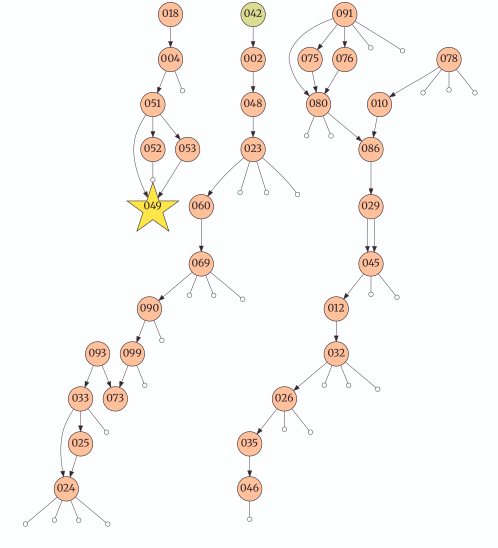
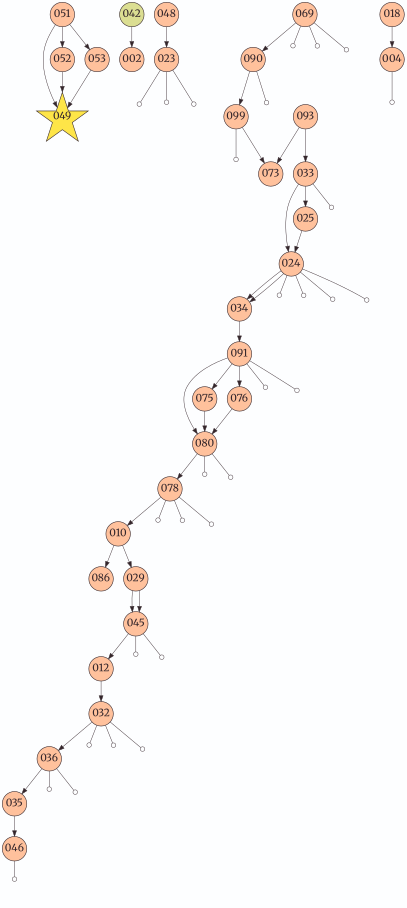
  digraph {
    bgcolor="#FDFEFF"
    fontname=Merriweather
    rankdir=TB
    node [color="#34262B" fillcolor="#FFC19C" fixedsize=true fontcolor="#34262B" fontname=Merriweather fontsize=18 penwidth=1 shape=circle style=filled]
    edge [color="#34262B" fontname=Merriweather penwidth=0.75]
    049 [fillcolor="#FEE548" height=1.2 shape=star width=1.2]
    002 [height=0.6 width=0.6]
    048 [height=0.6 width=0.6]
    023 [height=0.6 width=0.6]
-   060 [height=0.6 width=0.6]
    50457013926347 [fillcolor="#DBDE92" height=0.6 style=invisible width=0.6]
    47890482868936 [fillcolor="#DBDE92" height=0.6 style=invisible width=0.6]
    37150133620128 [fillcolor="#DBDE92" height=0.6 style=invisible width=0.6]
    069 [height=0.6 width=0.6]
    090 [height=0.6 width=0.6]
    71218742664725 [fillcolor="#DBDE92" height=0.6 style=invisible width=0.6]
    75420150557596 [fillcolor="#DBDE92" height=0.6 style=invisible width=0.6]
    72792619708639 [fillcolor="#DBDE92" height=0.6 style=invisible width=0.6]
    099 [height=0.6 width=0.6]
    29293607320320 [fillcolor="#DBDE92" height=0.6 style=invisible width=0.6]
    073 [height=0.6 width=0.6]
    14915938923952 [fillcolor="#DBDE92" height=0.6 style=invisible width=0.6]
    093 [height=0.6 width=0.6]
    033 [height=0.6 width=0.6]
    024 [height=0.6 width=0.6]
    025 [height=0.6 width=0.6]
    138996212731035 [fillcolor="#DBDE92" height=0.6 style=invisible width=0.6]
+   034 [height=0.6 width=0.6]
    167117019028817 [fillcolor="#DBDE92" height=0.6 style=invisible width=0.6]
    161821468565730 [fillcolor="#DBDE92" height=0.6 style=invisible width=0.6]
    166013587439609 [fillcolor="#DBDE92" height=0.6 style=invisible width=0.6]
    165888542179420 [fillcolor="#DBDE92" height=0.6 style=invisible width=0.6]
    091 [height=0.6 width=0.6]
    080 [height=0.6 width=0.6]
    075 [height=0.6 width=0.6]
    076 [height=0.6 width=0.6]
    24919761524173 [fillcolor="#DBDE92" height=0.6 style=invisible width=0.6]
    25101277790992 [fillcolor="#DBDE92" height=0.6 style=invisible width=0.6]
    078 [height=0.6 width=0.6]
    27912063284788 [fillcolor="#DBDE92" height=0.6 style=invisible width=0.6]
    18257904005745 [fillcolor="#DBDE92" height=0.6 style=invisible width=0.6]
    010 [height=0.6 width=0.6]
    34285849060722 [fillcolor="#DBDE92" height=0.6 style=invisible width=0.6]
    34285849059910 [fillcolor="#DBDE92" height=0.6 style=invisible width=0.6]
    34285849061160 [fillcolor="#DBDE92" height=0.6 style=invisible width=0.6]
    086 [height=0.6 width=0.6]
    029 [height=0.6 width=0.6]
    045 [height=0.6 width=0.6]
    012 [height=0.6 width=0.6]
    238466580765852 [fillcolor="#DBDE92" height=0.6 style=invisible width=0.6]
    218198158603602 [fillcolor="#DBDE92" height=0.6 style=invisible width=0.6]
    032 [height=0.6 width=0.6]
-   036 [height=0.6 width=0.6 label=026]
+   036 [height=0.6 width=0.6]
    40325190811833 [fillcolor="#DBDE92" height=0.6 style=invisible width=0.6]
    40259238245673 [fillcolor="#DBDE92" height=0.6 style=invisible width=0.6]
    39678966017348 [fillcolor="#DBDE92" height=0.6 style=invisible width=0.6]
    035 [height=0.6 width=0.6]
    128655226577199 [fillcolor="#DBDE92" height=0.6 style=invisible width=0.6]
    136221754469805 [fillcolor="#DBDE92" height=0.6 style=invisible width=0.6]
    046 [height=0.6 width=0.6]
    204071674029542 [fillcolor="#DBDE92" height=0.6 style=invisible width=0.6]
    018 [height=0.6 width=0.6]
    004 [height=0.6 width=0.6]
    051 [height=0.6 width=0.6]
    66098661366712 [fillcolor="#DBDE92" height=0.6 style=invisible width=0.6]
    052 [height=0.6 width=0.6]
    053 [height=0.6 width=0.6]
    042 [fillcolor="#DBDE92" height=0.6 width=0.6]
-   002 -> 048
    048 -> 023
-   023 -> 060
    023 -> 50457013926347 [arrowhead=odot]
    023 -> 47890482868936 [arrowhead=odot]
    023 -> 37150133620128 [arrowhead=odot]
-   060 -> 069
    069 -> 090
    069 -> 71218742664725 [arrowhead=odot]
    069 -> 75420150557596 [arrowhead=odot]
    069 -> 72792619708639 [arrowhead=odot]
    090 -> 099
    090 -> 29293607320320 [arrowhead=odot]
    099 -> 073
    099 -> 14915938923952 [arrowhead=odot]
    093 -> 073
    093 -> 033
    033 -> 024
    033 -> 025
    033 -> 138996212731035 [arrowhead=odot]
+   024 -> 034
+   024 -> 034
    024 -> 167117019028817 [arrowhead=odot]
    024 -> 161821468565730 [arrowhead=odot]
    024 -> 166013587439609 [arrowhead=odot]
    024 -> 165888542179420 [arrowhead=odot]
    025 -> 024
+   034 -> 091
    091 -> 080
    091 -> 075
    091 -> 076
    091 -> 24919761524173 [arrowhead=odot]
    091 -> 25101277790992 [arrowhead=odot]
-   080 -> 086
+   080 -> 078
    080 -> 27912063284788 [arrowhead=odot]
    080 -> 18257904005745 [arrowhead=odot]
    075 -> 080
    076 -> 080
    078 -> 010
    078 -> 34285849060722 [arrowhead=odot]
    078 -> 34285849059910 [arrowhead=odot]
    078 -> 34285849061160 [arrowhead=odot]
    010 -> 086
-   086 -> 029
+   010 -> 029
    029 -> 045
    029 -> 045
    045 -> 012
    045 -> 238466580765852 [arrowhead=odot]
    045 -> 218198158603602 [arrowhead=odot]
    012 -> 032
    032 -> 036
    032 -> 40325190811833 [arrowhead=odot]
    032 -> 40259238245673 [arrowhead=odot]
    032 -> 39678966017348 [arrowhead=odot]
    036 -> 035
    036 -> 128655226577199 [arrowhead=odot]
    036 -> 136221754469805 [arrowhead=odot]
    035 -> 046
    046 -> 204071674029542 [arrowhead=odot]
    018 -> 004
-   004 -> 051
    004 -> 66098661366712 [arrowhead=odot]
    051 -> 049
    051 -> 052
    051 -> 053
-   052 -> 049 [arrowhead=odot]
+   052 -> 049
    053 -> 049
    042 -> 002
  }
